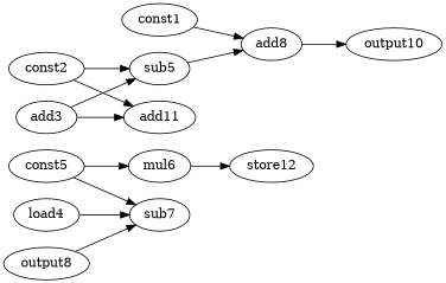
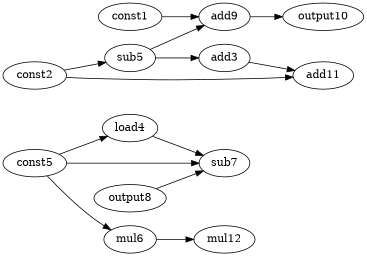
  digraph {
    rankdir=LR
    node [opcode=const]
    edge [operand=0]
    n1 [label=const5]
    load4 [opcode=load]
    mul6 [opcode=mul]
    sub7 [opcode=sub]
-   store12 [opcode=store]
-   add9 [opcode=add label=add8]
+   store12 [opcode=store label=mul12]
+   add9 [opcode=add]
    const1
    output10 [opcode=output]
    sub5 [opcode=sub]
    const2
    add11 [opcode=add]
    n12 [label=add3]
    output8 [opcode=output]
+   n1 -> load4
    n1 -> mul6
    n1 -> sub7
    load4 -> sub7 [operand=1]
    mul6 -> store12 [operand=1]
    add9 -> output10
    const1 -> add9
    sub5 -> add9 [operand=1]
    const2 -> sub5
    const2 -> add11
-   n12 -> sub5 [operand=1]
+   sub5 -> n12 [operand=1]
    n12 -> add11 [operand=1]
    output8 -> sub7
  }
